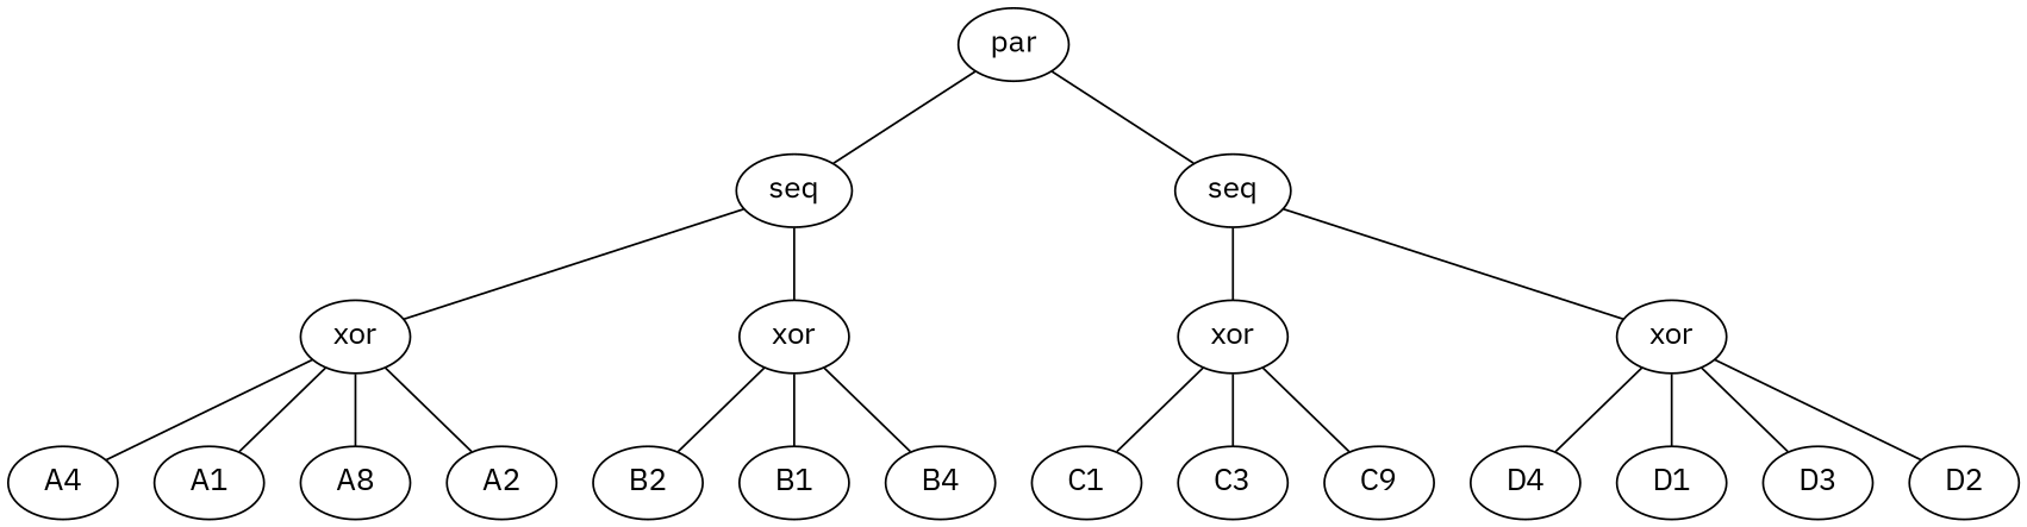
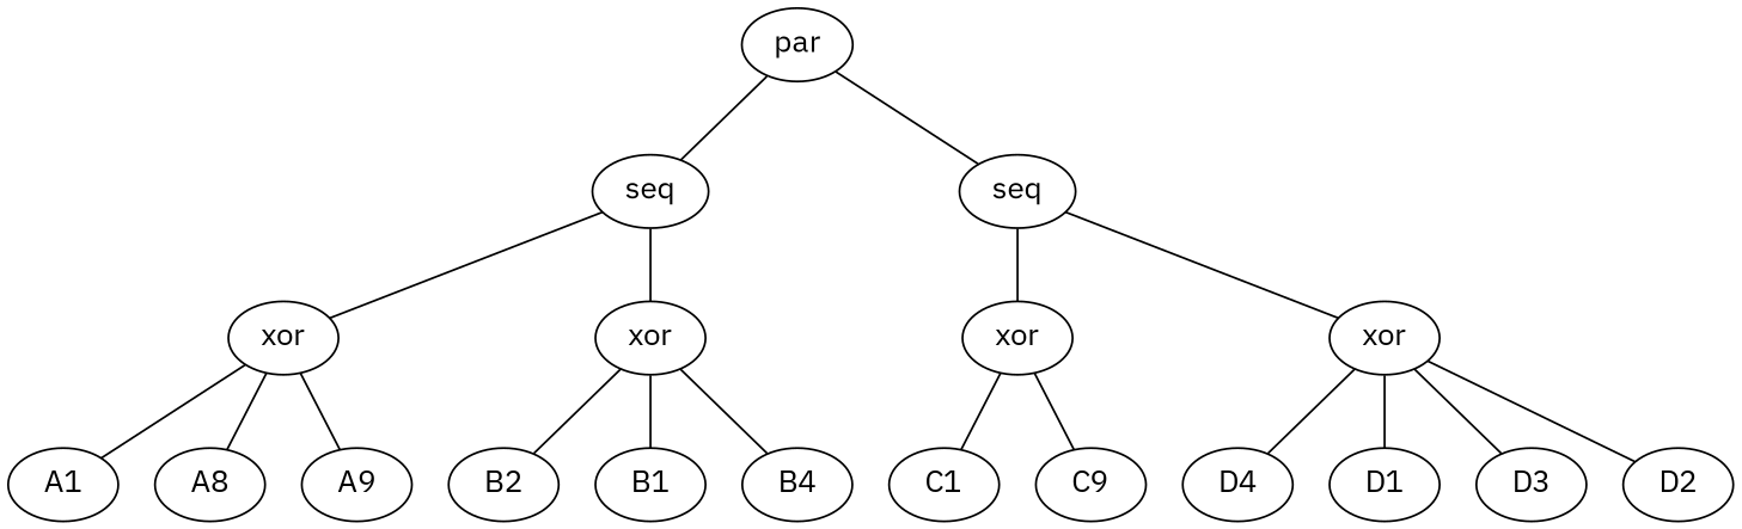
  graph {
    bgcolor=white
    fontname="IBM Plex Sans"
    splines=false
    node [color=black fixedsize=false fontcolor=black fontname="IBM Plex Sans" fontsize=15 shape=ellipse]
    edge [dirType=none fontname="IBM Plex Sans"]
    n1 [label=par]
    n2 [label=seq]
    n3 [label=seq]
    n4 [label=xor]
    n5 [label=xor]
    n6 [label=xor]
    n7 [label=xor]
-   n8 [label=A4]
    n9 [label=A1]
    n10 [label=A8]
-   n11 [label=A2]
+   n11 [label=A9]
    n12 [label=B2]
    n13 [label=B1]
    n14 [label=B4]
    n15 [label=C1]
-   n16 [label=C3]
    n17 [label=C9]
    n18 [label=D4]
    n19 [label=D1]
    n20 [label=D3]
    n21 [label=D2]
    n1 -- n2
    n1 -- n3
    n2 -- n4
    n2 -- n5
    n3 -- n6
    n3 -- n7
-   n4 -- n8
    n4 -- n9
    n4 -- n10
    n4 -- n11
    n5 -- n12
    n5 -- n13
    n5 -- n14
    n6 -- n15
-   n6 -- n16
    n6 -- n17
    n7 -- n18
    n7 -- n19
    n7 -- n20
    n7 -- n21
  }
